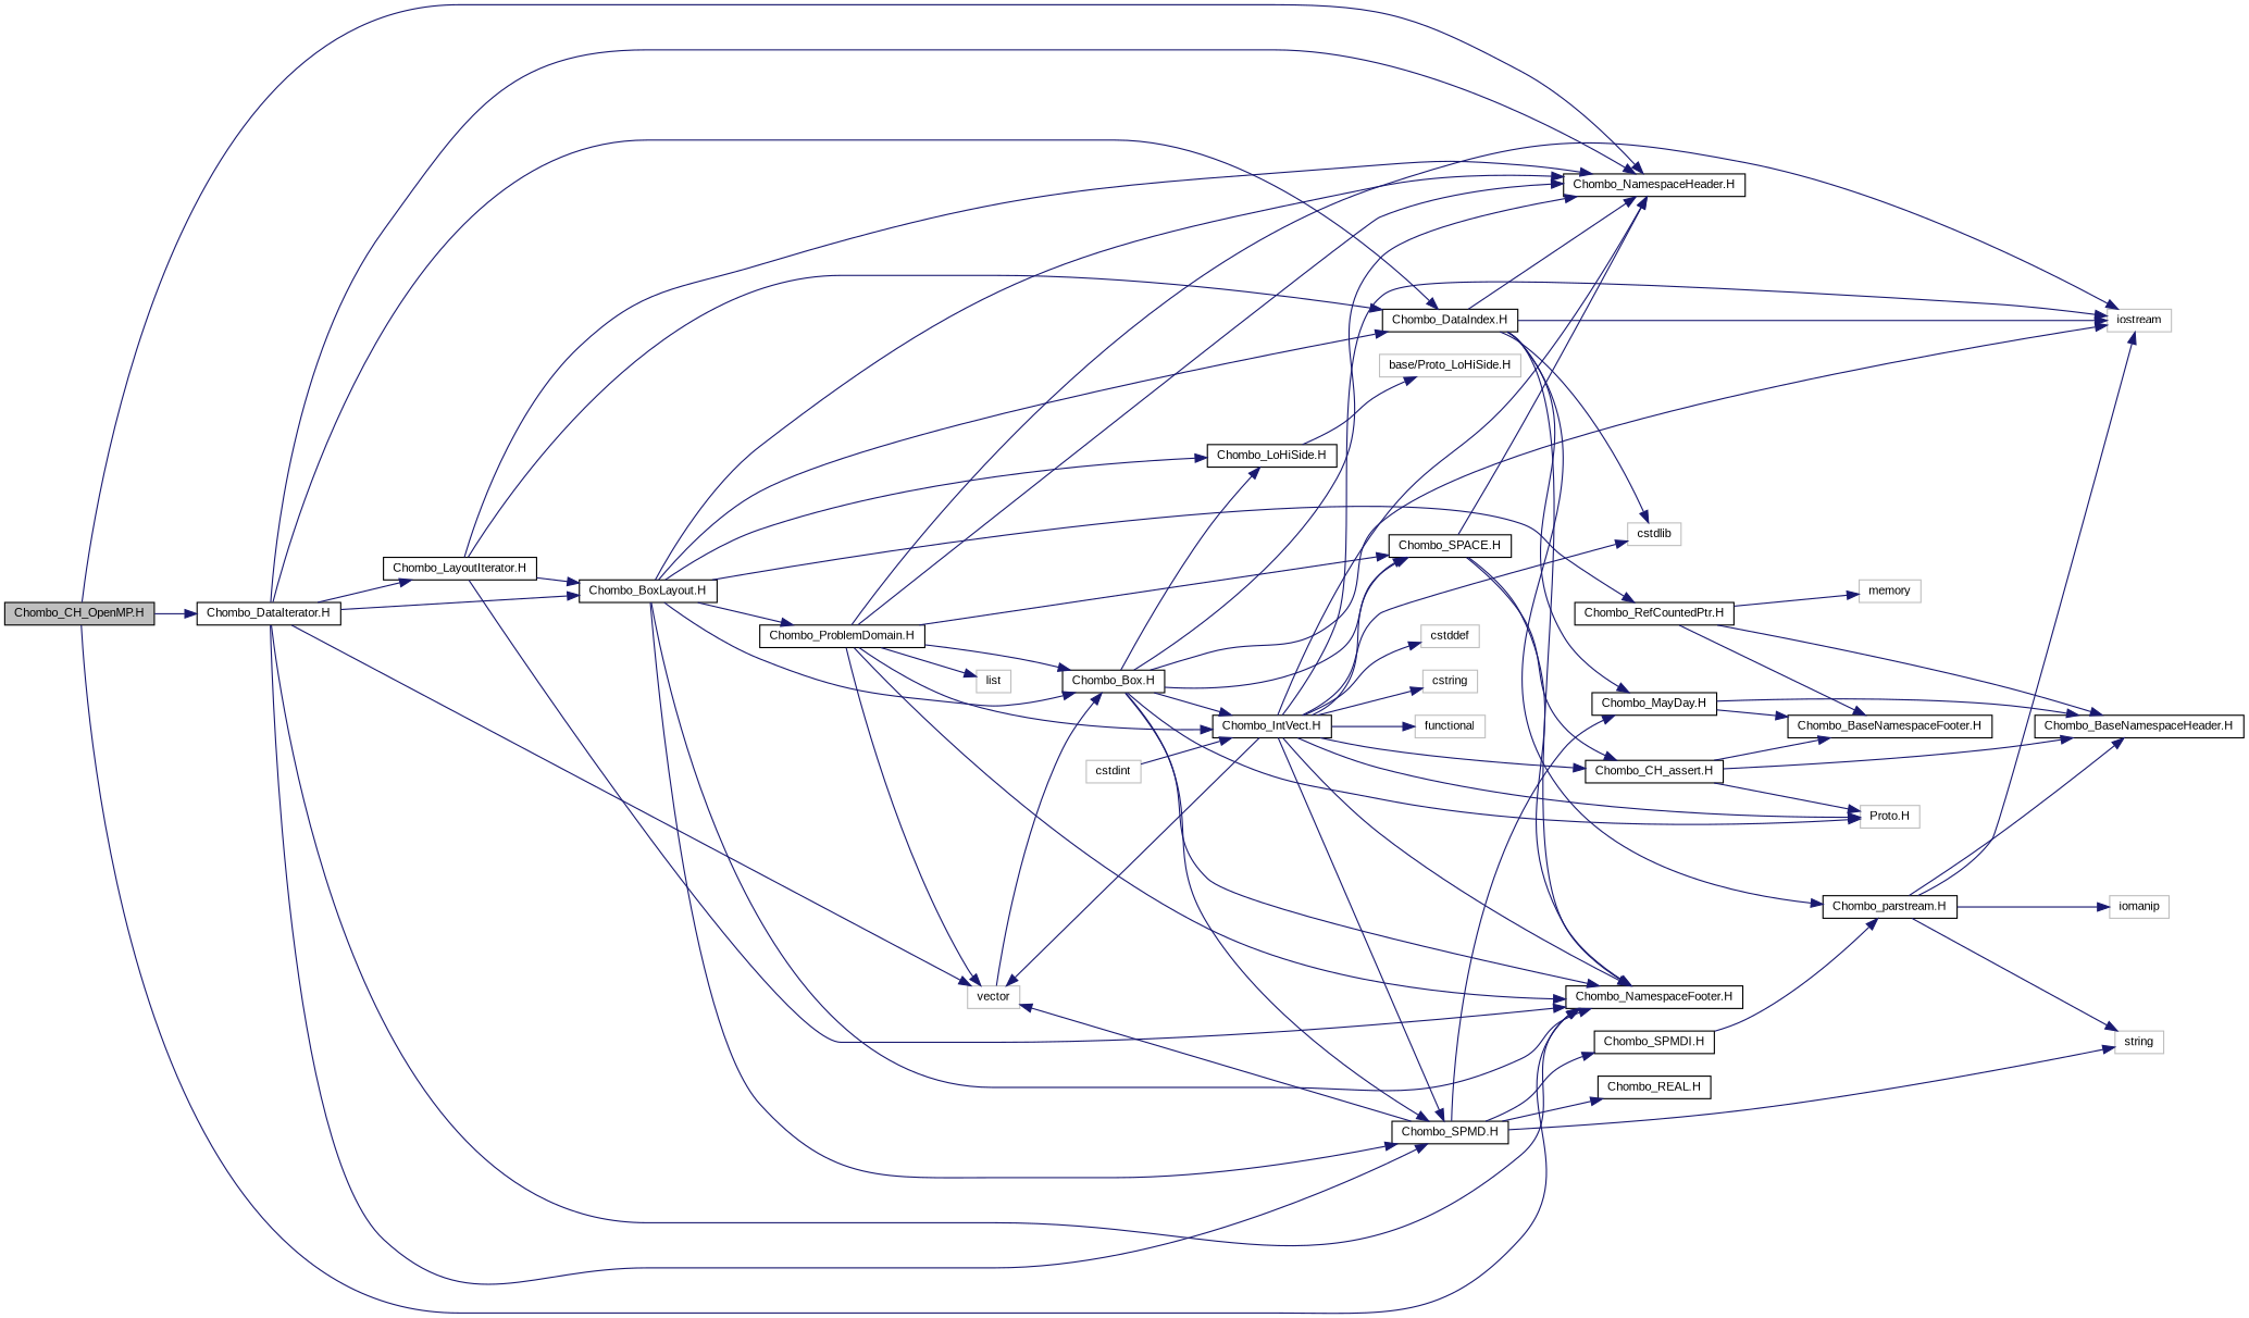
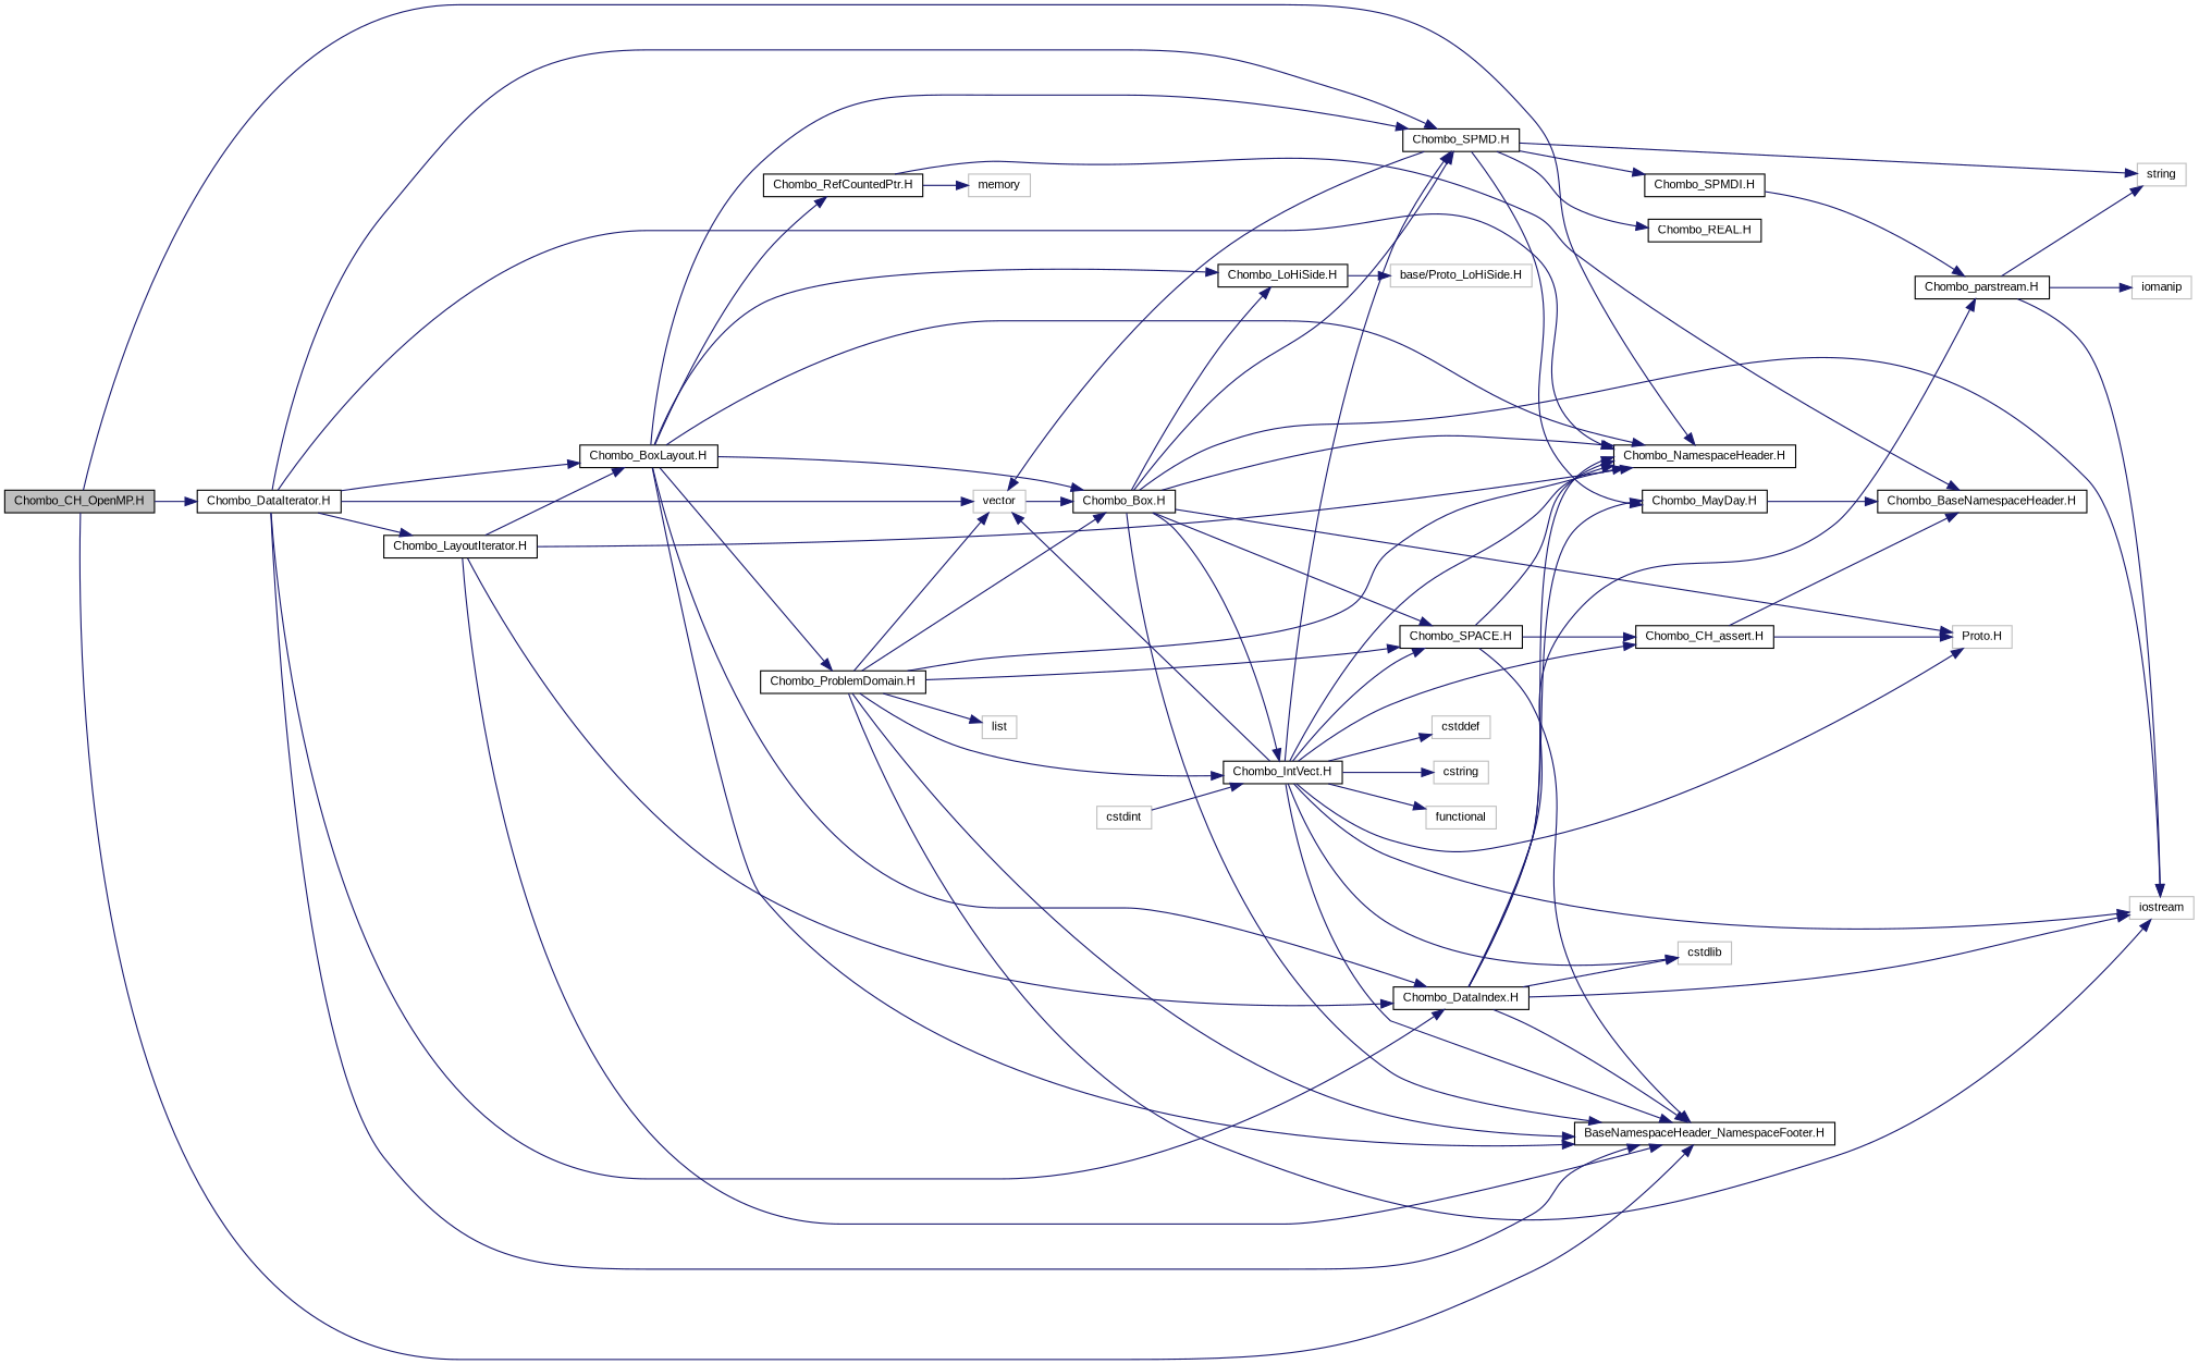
  digraph {
    fontname="Liberation Sans"
    rankdir=LR
    node [color=black fillcolor=white fontname="Liberation Sans" fontsize=10 shape=record style=filled]
    edge [color=midnightblue fontname="Liberation Sans" fontsize=10 labelfontname=Helvetica labelfontsize=10 style=solid]
    n1 [fillcolor=grey75 fontcolor=black height=0.2 label="Chombo_CH_OpenMP.H" width=0.4]
    n2 [height=0.2 label="Chombo_DataIterator.H" width=0.4]
    n3 [height=0.2 label="Chombo_NamespaceHeader.H" width=0.4]
-   n4 [height=0.2 label="Chombo_NamespaceFooter.H" width=0.4]
+   n4 [height=0.2 label="BaseNamespaceHeader_NamespaceFooter.H" width=0.4]
    n5 [color=grey75 height=0.2 label=vector width=0.4]
    n6 [height=0.2 label="Chombo_DataIndex.H" width=0.4]
    n7 [height=0.2 label="Chombo_BoxLayout.H" width=0.4]
    n8 [height=0.2 label="Chombo_SPMD.H" width=0.4]
    n9 [height=0.2 label="Chombo_LayoutIterator.H" width=0.4]
    n10 [height=0.2 label="Chombo_Box.H" width=0.4]
    n11 [color=grey75 height=0.2 label=cstdlib width=0.4]
    n12 [color=grey75 height=0.2 label=iostream width=0.4]
    n13 [height=0.2 label="Chombo_MayDay.H" width=0.4]
    n14 [height=0.2 label="Chombo_parstream.H" width=0.4]
    n15 [height=0.2 label="Chombo_LoHiSide.H" width=0.4]
    n16 [height=0.2 label="Chombo_RefCountedPtr.H" width=0.4]
    n17 [height=0.2 label="Chombo_ProblemDomain.H" width=0.4]
    n18 [color=grey75 height=0.2 label=string width=0.4]
    n19 [height=0.2 label="Chombo_REAL.H" width=0.4]
    n20 [height=0.2 label="Chombo_SPMDI.H" width=0.4]
    n21 [height=0.2 label="Chombo_BaseNamespaceHeader.H" width=0.4]
-   n22 [height=0.2 label="Chombo_BaseNamespaceFooter.H" width=0.4]
    n23 [color=grey75 height=0.2 label=iomanip width=0.4]
    n24 [height=0.2 label="Chombo_SPACE.H" width=0.4]
    n25 [color=grey75 height=0.2 label="Proto.H" width=0.4]
    n26 [height=0.2 label="Chombo_IntVect.H" width=0.4]
    n27 [color=grey75 height=0.2 label="base/Proto_LoHiSide.H" width=0.4]
    n28 [color=grey75 height=0.2 label=memory width=0.4]
    n29 [color=grey75 height=0.2 label=list width=0.4]
    n30 [height=0.2 label="Chombo_CH_assert.H" width=0.4]
    n31 [color=grey75 height=0.2 label=cstddef width=0.4]
    n32 [color=grey75 height=0.2 label=cstring width=0.4]
    n33 [color=grey75 height=0.2 label=functional width=0.4]
    n34 [color=grey75 height=0.2 label=cstdint width=0.4]
    n1 -> n2
    n1 -> n3
    n1 -> n4
    n2 -> n3
    n2 -> n4
    n2 -> n5
    n2 -> n6
    n2 -> n7
    n2 -> n8
    n2 -> n9
    n5 -> n10
    n6 -> n3
    n6 -> n4
    n6 -> n11
    n6 -> n12
    n6 -> n13
    n6 -> n14
    n7 -> n3
    n7 -> n4
    n7 -> n6
    n7 -> n8
    n7 -> n10
    n7 -> n15
    n7 -> n16
    n7 -> n17
    n8 -> n5
    n8 -> n13
    n8 -> n18
    n8 -> n19
    n8 -> n20
    n9 -> n3
    n9 -> n4
    n9 -> n6
    n9 -> n7
    n10 -> n3
    n10 -> n4
    n10 -> n8
    n10 -> n12
    n10 -> n15
    n10 -> n24
    n10 -> n25
    n10 -> n26
    n13 -> n21
-   n13 -> n22
    n14 -> n12
    n14 -> n18
-   n14 -> n21
    n14 -> n23
    n15 -> n27
    n16 -> n21
-   n16 -> n22
    n16 -> n28
    n17 -> n3
    n17 -> n4
    n17 -> n5
    n17 -> n10
    n17 -> n12
    n17 -> n24
    n17 -> n26
    n17 -> n29
    n20 -> n14
    n24 -> n3
    n24 -> n4
    n24 -> n30
    n26 -> n3
    n26 -> n4
    n26 -> n5
    n26 -> n8
    n26 -> n11
    n26 -> n12
    n26 -> n24
    n26 -> n25
    n26 -> n30
    n26 -> n31
    n26 -> n32
    n26 -> n33
    n30 -> n21
-   n30 -> n22
    n30 -> n25
    n34 -> n26
  }
